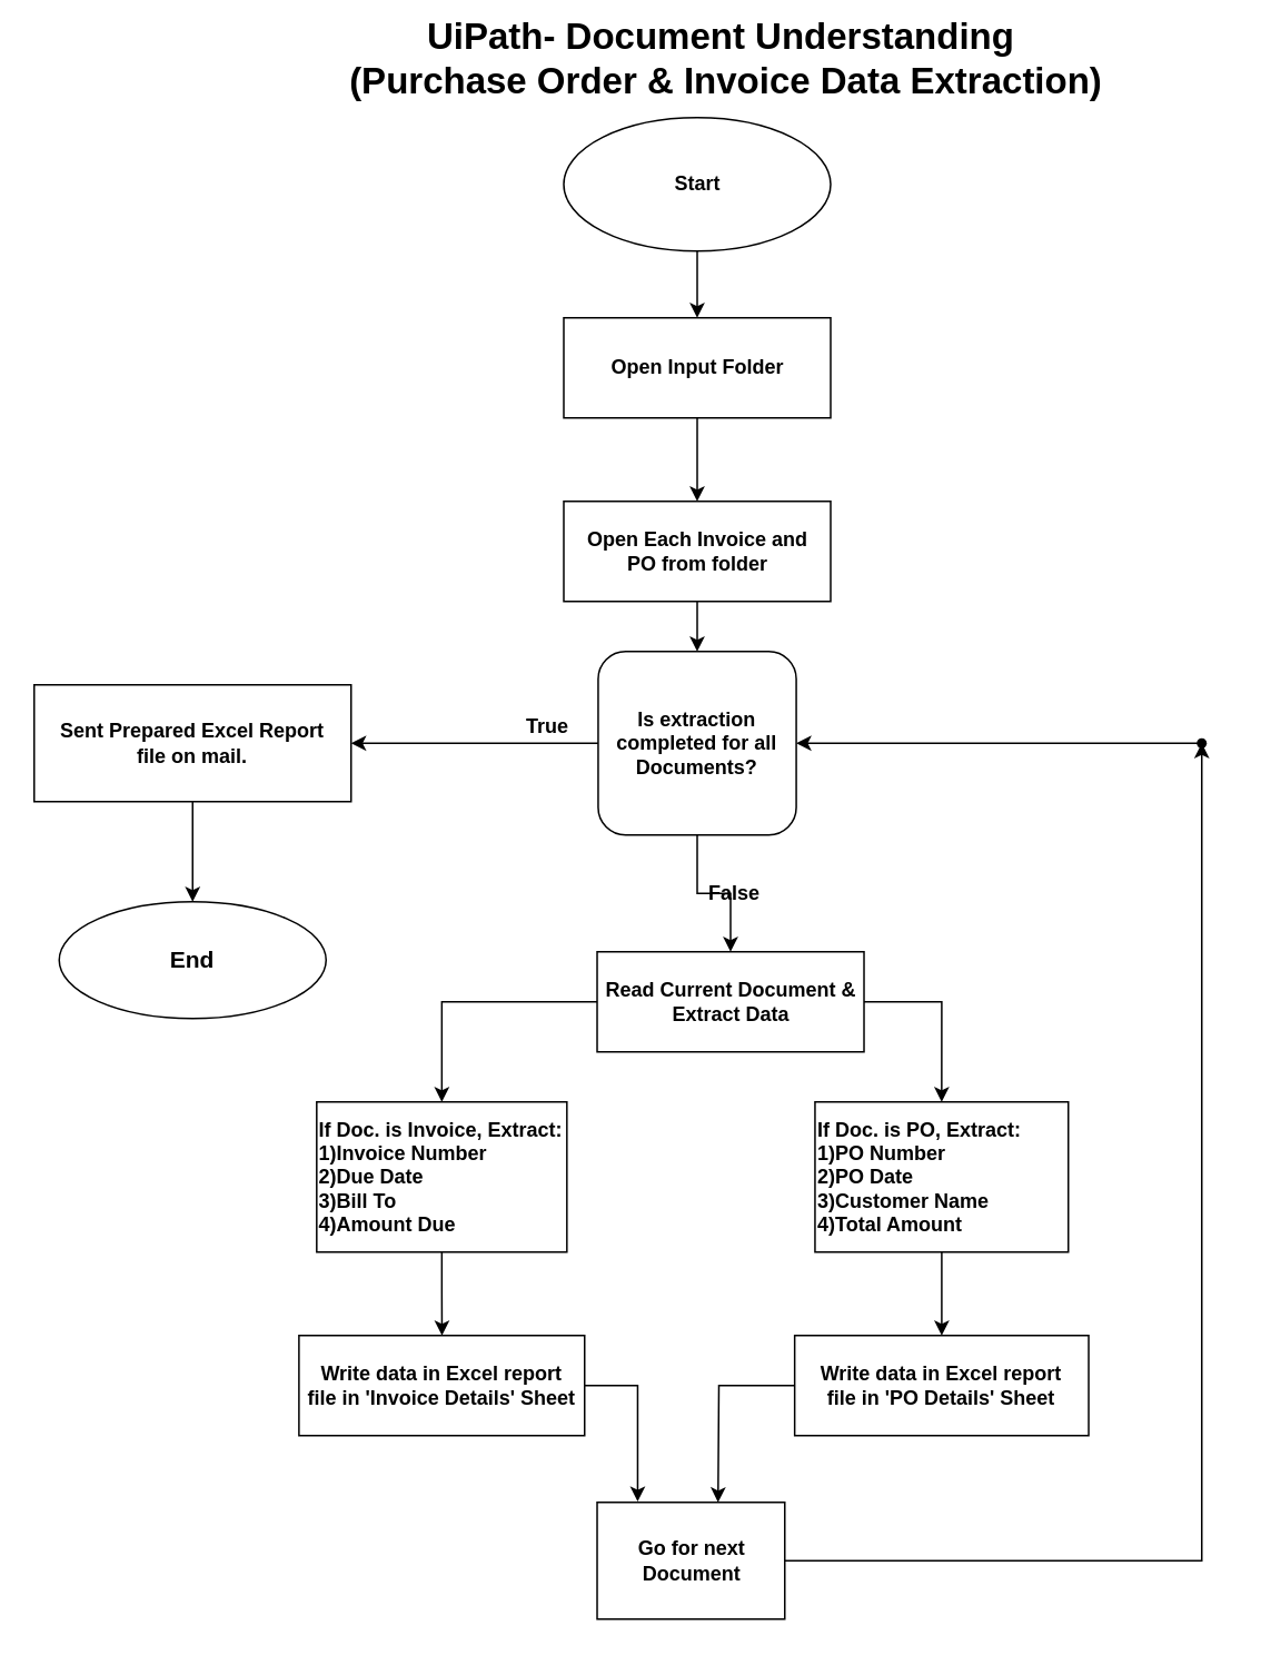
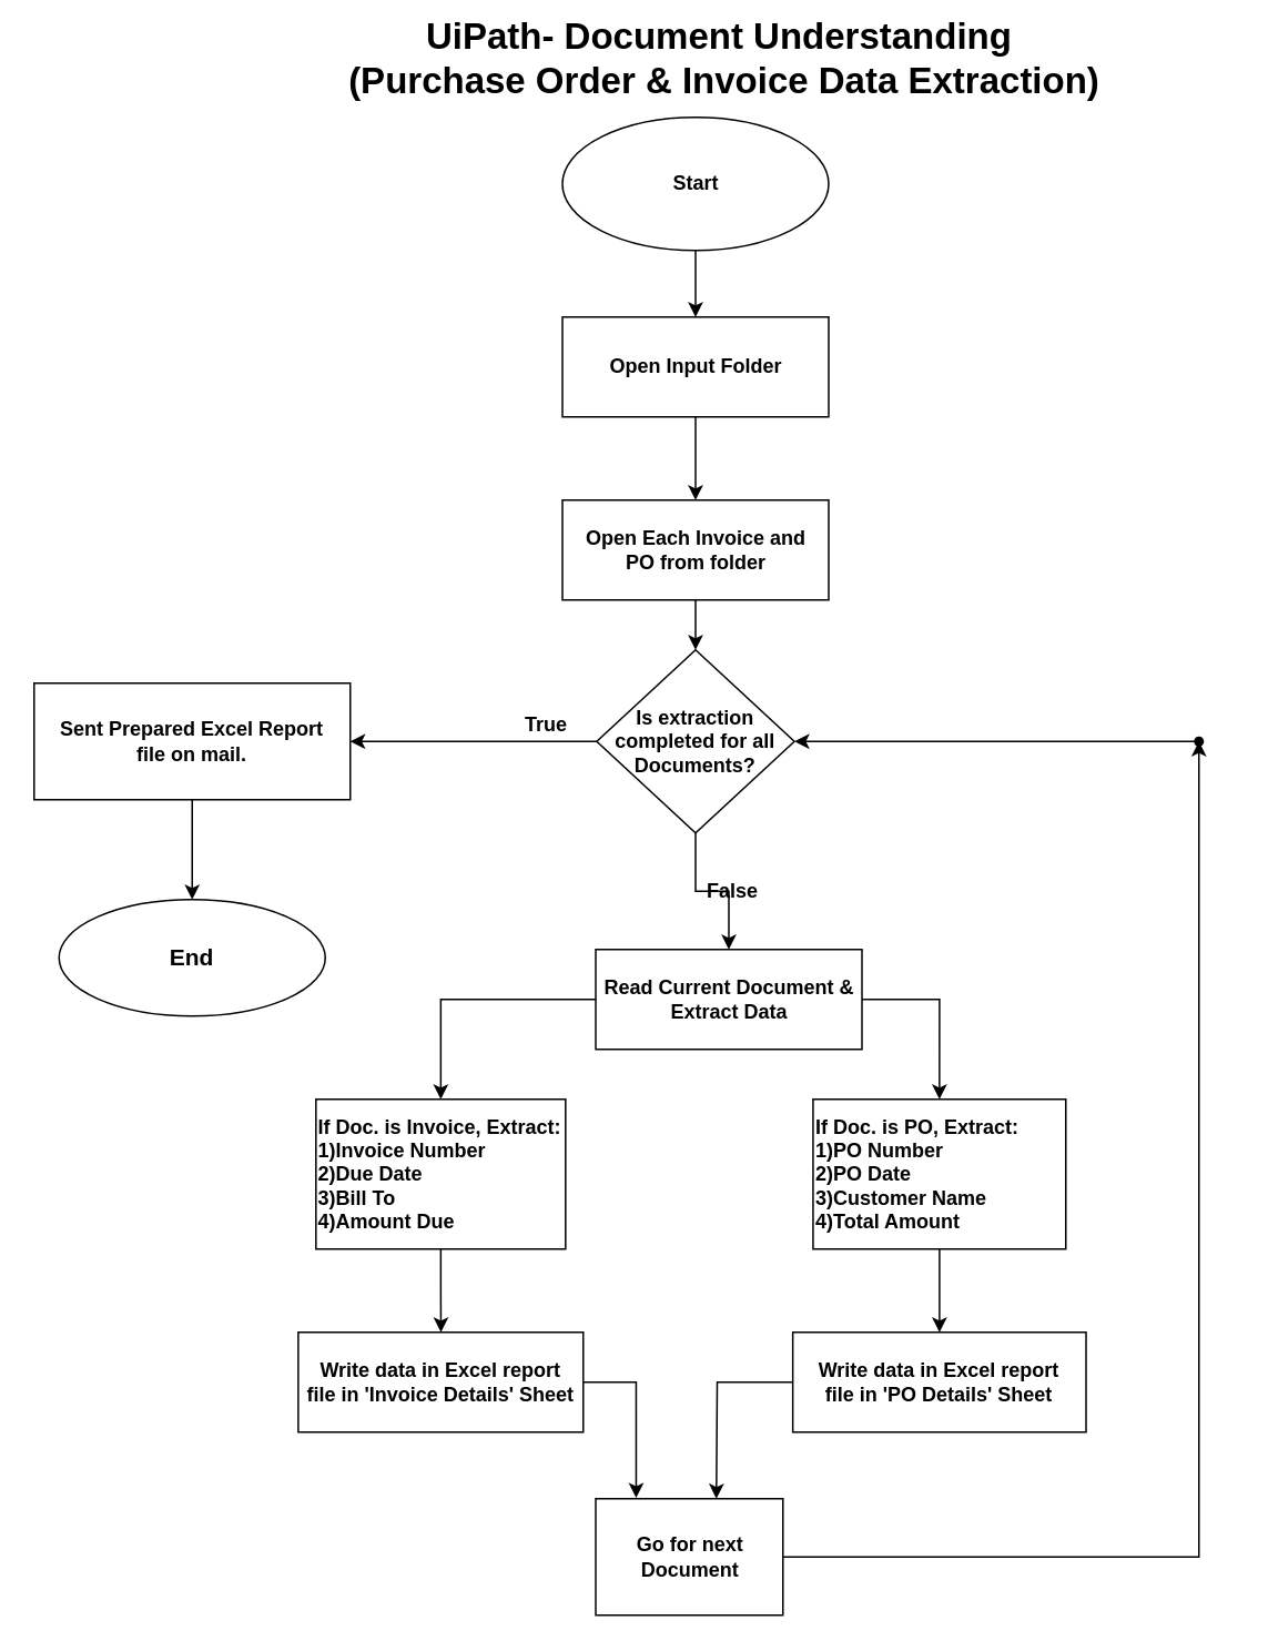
  <mxCell id="0" />
  <mxCell id="1" parent="0" />
  <mxCell id="2" value="" style="edgeStyle=orthogonalEdgeStyle;rounded=0;orthogonalLoop=1;jettySize=auto;html=1;" parent="1" source="3" target="11" edge="1"><mxGeometry relative="1" as="geometry" /></mxCell>
  <mxCell id="3" value="&lt;b&gt;Start&lt;/b&gt;" style="ellipse;whiteSpace=wrap;html=1;" parent="1" vertex="1"><mxGeometry x="337.5" y="70" width="160" height="80" as="geometry" /></mxCell>
  <mxCell id="4" style="edgeStyle=orthogonalEdgeStyle;rounded=0;orthogonalLoop=1;jettySize=auto;html=1;exitX=0;exitY=0.5;exitDx=0;exitDy=0;" parent="1" source="6" target="16" edge="1"><mxGeometry relative="1" as="geometry" /></mxCell>
  <mxCell id="5" style="edgeStyle=orthogonalEdgeStyle;rounded=0;orthogonalLoop=1;jettySize=auto;html=1;entryX=0.5;entryY=0;entryDx=0;entryDy=0;exitX=1;exitY=0.5;exitDx=0;exitDy=0;" parent="1" source="6" target="18" edge="1"><mxGeometry relative="1" as="geometry" /></mxCell>
  <mxCell id="6" value="&lt;b&gt;Read Current Document &amp;amp;&lt;/b&gt;&lt;div&gt;&lt;b&gt;Extract Data&lt;/b&gt;&lt;/div&gt;" style="rounded=0;whiteSpace=wrap;html=1;" parent="1" vertex="1"><mxGeometry x="357.51" y="570" width="160" height="60" as="geometry" /></mxCell>
  <mxCell id="7" value="" style="edgeStyle=orthogonalEdgeStyle;rounded=0;orthogonalLoop=1;jettySize=auto;html=1;" parent="1" source="8" target="14" edge="1"><mxGeometry relative="1" as="geometry" /></mxCell>
  <mxCell id="8" value="&lt;b&gt;Open Each Invoice and&lt;/b&gt;&lt;div&gt;&lt;b&gt;PO from folder&lt;/b&gt;&lt;/div&gt;" style="rounded=0;whiteSpace=wrap;html=1;" parent="1" vertex="1"><mxGeometry x="337.5" y="300" width="160" height="60" as="geometry" /></mxCell>
  <mxCell id="9" value="&lt;b&gt;&lt;font style=&quot;font-size: 22px;&quot;&gt;UiPath- Document Understanding&amp;nbsp;&lt;/font&gt;&lt;/b&gt;&lt;div&gt;&lt;b&gt;&lt;font style=&quot;font-size: 22px;&quot;&gt;(Purchase Order &amp;amp; Invoice Data Extraction)&lt;/font&gt;&lt;/b&gt;&lt;/div&gt;" style="text;html=1;align=center;verticalAlign=middle;whiteSpace=wrap;rounded=0;" parent="1" vertex="1"><mxGeometry x="130" y="20" width="610" height="30" as="geometry" /></mxCell>
  <mxCell id="10" value="" style="edgeStyle=orthogonalEdgeStyle;rounded=0;orthogonalLoop=1;jettySize=auto;html=1;" parent="1" source="11" target="8" edge="1"><mxGeometry relative="1" as="geometry" /></mxCell>
  <mxCell id="11" value="&lt;b style=&quot;background-color: initial;&quot;&gt;Open Input Folder&lt;/b&gt;" style="rounded=0;whiteSpace=wrap;html=1;" parent="1" vertex="1"><mxGeometry x="337.5" y="190" width="160" height="60" as="geometry" /></mxCell>
  <mxCell id="12" value="" style="edgeStyle=orthogonalEdgeStyle;rounded=0;orthogonalLoop=1;jettySize=auto;html=1;" parent="1" source="14" target="6" edge="1"><mxGeometry relative="1" as="geometry" /></mxCell>
  <mxCell id="13" value="" style="edgeStyle=orthogonalEdgeStyle;rounded=0;orthogonalLoop=1;jettySize=auto;html=1;" parent="1" source="14" target="22" edge="1"><mxGeometry relative="1" as="geometry" /></mxCell>
- <mxCell id="14" value="&lt;b&gt;Is extraction&lt;/b&gt;&lt;div&gt;&lt;b&gt;completed for all Documents?&lt;/b&gt;&lt;/div&gt;" style="whiteSpace=wrap;html=1;rounded=1;" parent="1" vertex="1"><mxGeometry x="358.13" y="390" width="118.75" height="110" as="geometry" /></mxCell>
+ <mxCell id="14" value="&lt;b&gt;Is extraction&lt;/b&gt;&lt;div&gt;&lt;b&gt;completed for all Documents?&lt;/b&gt;&lt;/div&gt;" style="rhombus;whiteSpace=wrap;html=1;" parent="1" vertex="1"><mxGeometry x="358.13" y="390" width="118.75" height="110" as="geometry" /></mxCell>
  <mxCell id="15" value="" style="edgeStyle=orthogonalEdgeStyle;rounded=0;orthogonalLoop=1;jettySize=auto;html=1;" parent="1" source="16" target="19" edge="1"><mxGeometry relative="1" as="geometry" /></mxCell>
  <mxCell id="16" value="&lt;b&gt;If Doc. is Invoice, Extract:&lt;/b&gt;&lt;div&gt;&lt;b&gt;1)Invoice Number&lt;/b&gt;&lt;/div&gt;&lt;div&gt;&lt;b&gt;2)Due Date&lt;/b&gt;&lt;/div&gt;&lt;div&gt;&lt;b&gt;3)Bill To&lt;/b&gt;&lt;/div&gt;&lt;div&gt;&lt;b&gt;4)Amount Due&lt;/b&gt;&lt;/div&gt;" style="rounded=0;whiteSpace=wrap;html=1;align=left;" parent="1" vertex="1"><mxGeometry x="189.38" y="660" width="150" height="90" as="geometry" /></mxCell>
  <mxCell id="17" value="" style="edgeStyle=orthogonalEdgeStyle;rounded=0;orthogonalLoop=1;jettySize=auto;html=1;" parent="1" source="18" target="20" edge="1"><mxGeometry relative="1" as="geometry" /></mxCell>
  <mxCell id="18" value="&lt;b&gt;If Doc. is PO, Extract:&lt;/b&gt;&lt;div&gt;&lt;b&gt;1)PO Number&lt;/b&gt;&lt;/div&gt;&lt;div&gt;&lt;b&gt;2)PO Date&lt;/b&gt;&lt;/div&gt;&lt;div&gt;&lt;b&gt;3)Customer Name&lt;/b&gt;&lt;/div&gt;&lt;div&gt;&lt;b&gt;4)Total Amount&lt;/b&gt;&lt;/div&gt;" style="rounded=0;whiteSpace=wrap;html=1;align=left;" parent="1" vertex="1"><mxGeometry x="488.13" y="660" width="151.87" height="90" as="geometry" /></mxCell>
  <mxCell id="19" value="&lt;b&gt;Write data in Excel report&lt;/b&gt;&lt;div&gt;&lt;b&gt;file in&amp;nbsp;&lt;/b&gt;&lt;b&gt;'Invoice Details'&lt;/b&gt;&lt;b&gt;&amp;nbsp;Sheet&lt;/b&gt;&lt;/div&gt;" style="rounded=0;whiteSpace=wrap;html=1;" parent="1" vertex="1"><mxGeometry x="178.75" y="800" width="171.25" height="60" as="geometry" /></mxCell>
  <mxCell id="20" value="&lt;b&gt;Write data in Excel report&lt;/b&gt;&lt;div&gt;&lt;b&gt;file in 'PO Details' Sheet&lt;/b&gt;&lt;/div&gt;" style="rounded=0;whiteSpace=wrap;html=1;" parent="1" vertex="1"><mxGeometry x="475.94" y="800" width="176.25" height="60" as="geometry" /></mxCell>
  <mxCell id="21" value="" style="edgeStyle=orthogonalEdgeStyle;rounded=0;orthogonalLoop=1;jettySize=auto;html=1;" parent="1" source="22" target="23" edge="1"><mxGeometry relative="1" as="geometry" /></mxCell>
  <mxCell id="22" value="&lt;b&gt;Sent Prepared Excel&amp;nbsp;&lt;/b&gt;&lt;b style=&quot;background-color: initial;&quot;&gt;Report&lt;/b&gt;&lt;div&gt;&lt;div&gt;&lt;b&gt;file on mail.&lt;/b&gt;&lt;/div&gt;&lt;/div&gt;" style="rounded=0;whiteSpace=wrap;html=1;" parent="1" vertex="1"><mxGeometry y="410" width="190" height="70" as="geometry" x="20" /></mxCell>
  <mxCell id="23" value="&lt;b&gt;&lt;font style=&quot;font-size: 14px;&quot;&gt;End&lt;/font&gt;&lt;/b&gt;" style="ellipse;whiteSpace=wrap;html=1;" parent="1" vertex="1"><mxGeometry x="35" y="540" width="160" height="70" as="geometry" /></mxCell>
  <mxCell id="24" style="edgeStyle=orthogonalEdgeStyle;rounded=0;orthogonalLoop=1;jettySize=auto;html=1;exitX=1;exitY=0.5;exitDx=0;exitDy=0;" parent="1" source="25" target="29" edge="1"><mxGeometry relative="1" as="geometry"><mxPoint x="720" y="460" as="targetPoint" /><mxPoint x="470.01" y="970" as="sourcePoint" /></mxGeometry></mxCell>
  <mxCell id="25" value="&lt;b&gt;Go for next Document&lt;/b&gt;" style="rounded=0;whiteSpace=wrap;html=1;" parent="1" vertex="1"><mxGeometry x="357.51" y="900" width="112.5" height="70" as="geometry" /></mxCell>
  <mxCell id="26" style="edgeStyle=orthogonalEdgeStyle;rounded=0;orthogonalLoop=1;jettySize=auto;html=1;entryX=0.216;entryY=-0.007;entryDx=0;entryDy=0;entryPerimeter=0;exitX=1;exitY=0.5;exitDx=0;exitDy=0;" parent="1" source="19" target="25" edge="1"><mxGeometry relative="1" as="geometry" /></mxCell>
  <mxCell id="27" style="edgeStyle=orthogonalEdgeStyle;rounded=0;orthogonalLoop=1;jettySize=auto;html=1;exitX=0;exitY=0.5;exitDx=0;exitDy=0;" parent="1" source="20" edge="1"><mxGeometry relative="1" as="geometry"><mxPoint x="430" y="900" as="targetPoint" /></mxGeometry></mxCell>
  <mxCell id="28" style="edgeStyle=orthogonalEdgeStyle;rounded=0;orthogonalLoop=1;jettySize=auto;html=1;" parent="1" source="29" target="14" edge="1"><mxGeometry relative="1" as="geometry" /></mxCell>
  <mxCell id="29" value="" style="shape=waypoint;sketch=0;fillStyle=solid;size=6;pointerEvents=1;points=[];fillColor=none;resizable=0;rotatable=0;perimeter=centerPerimeter;snapToPoint=1;" parent="1" vertex="1"><mxGeometry x="710" y="435" width="20" height="20" as="geometry" /></mxCell>
  <mxCell id="30" value="&lt;b&gt;False&lt;/b&gt;" style="text;html=1;align=center;verticalAlign=middle;whiteSpace=wrap;rounded=0;" parent="1" vertex="1"><mxGeometry x="410.01" y="520" width="60" height="30" as="geometry" /></mxCell>
  <mxCell id="31" value="&lt;b&gt;True&lt;/b&gt;" style="text;html=1;align=center;verticalAlign=middle;whiteSpace=wrap;rounded=0;" parent="1" vertex="1"><mxGeometry x="297.51" y="420" width="60" height="30" as="geometry" /></mxCell>
